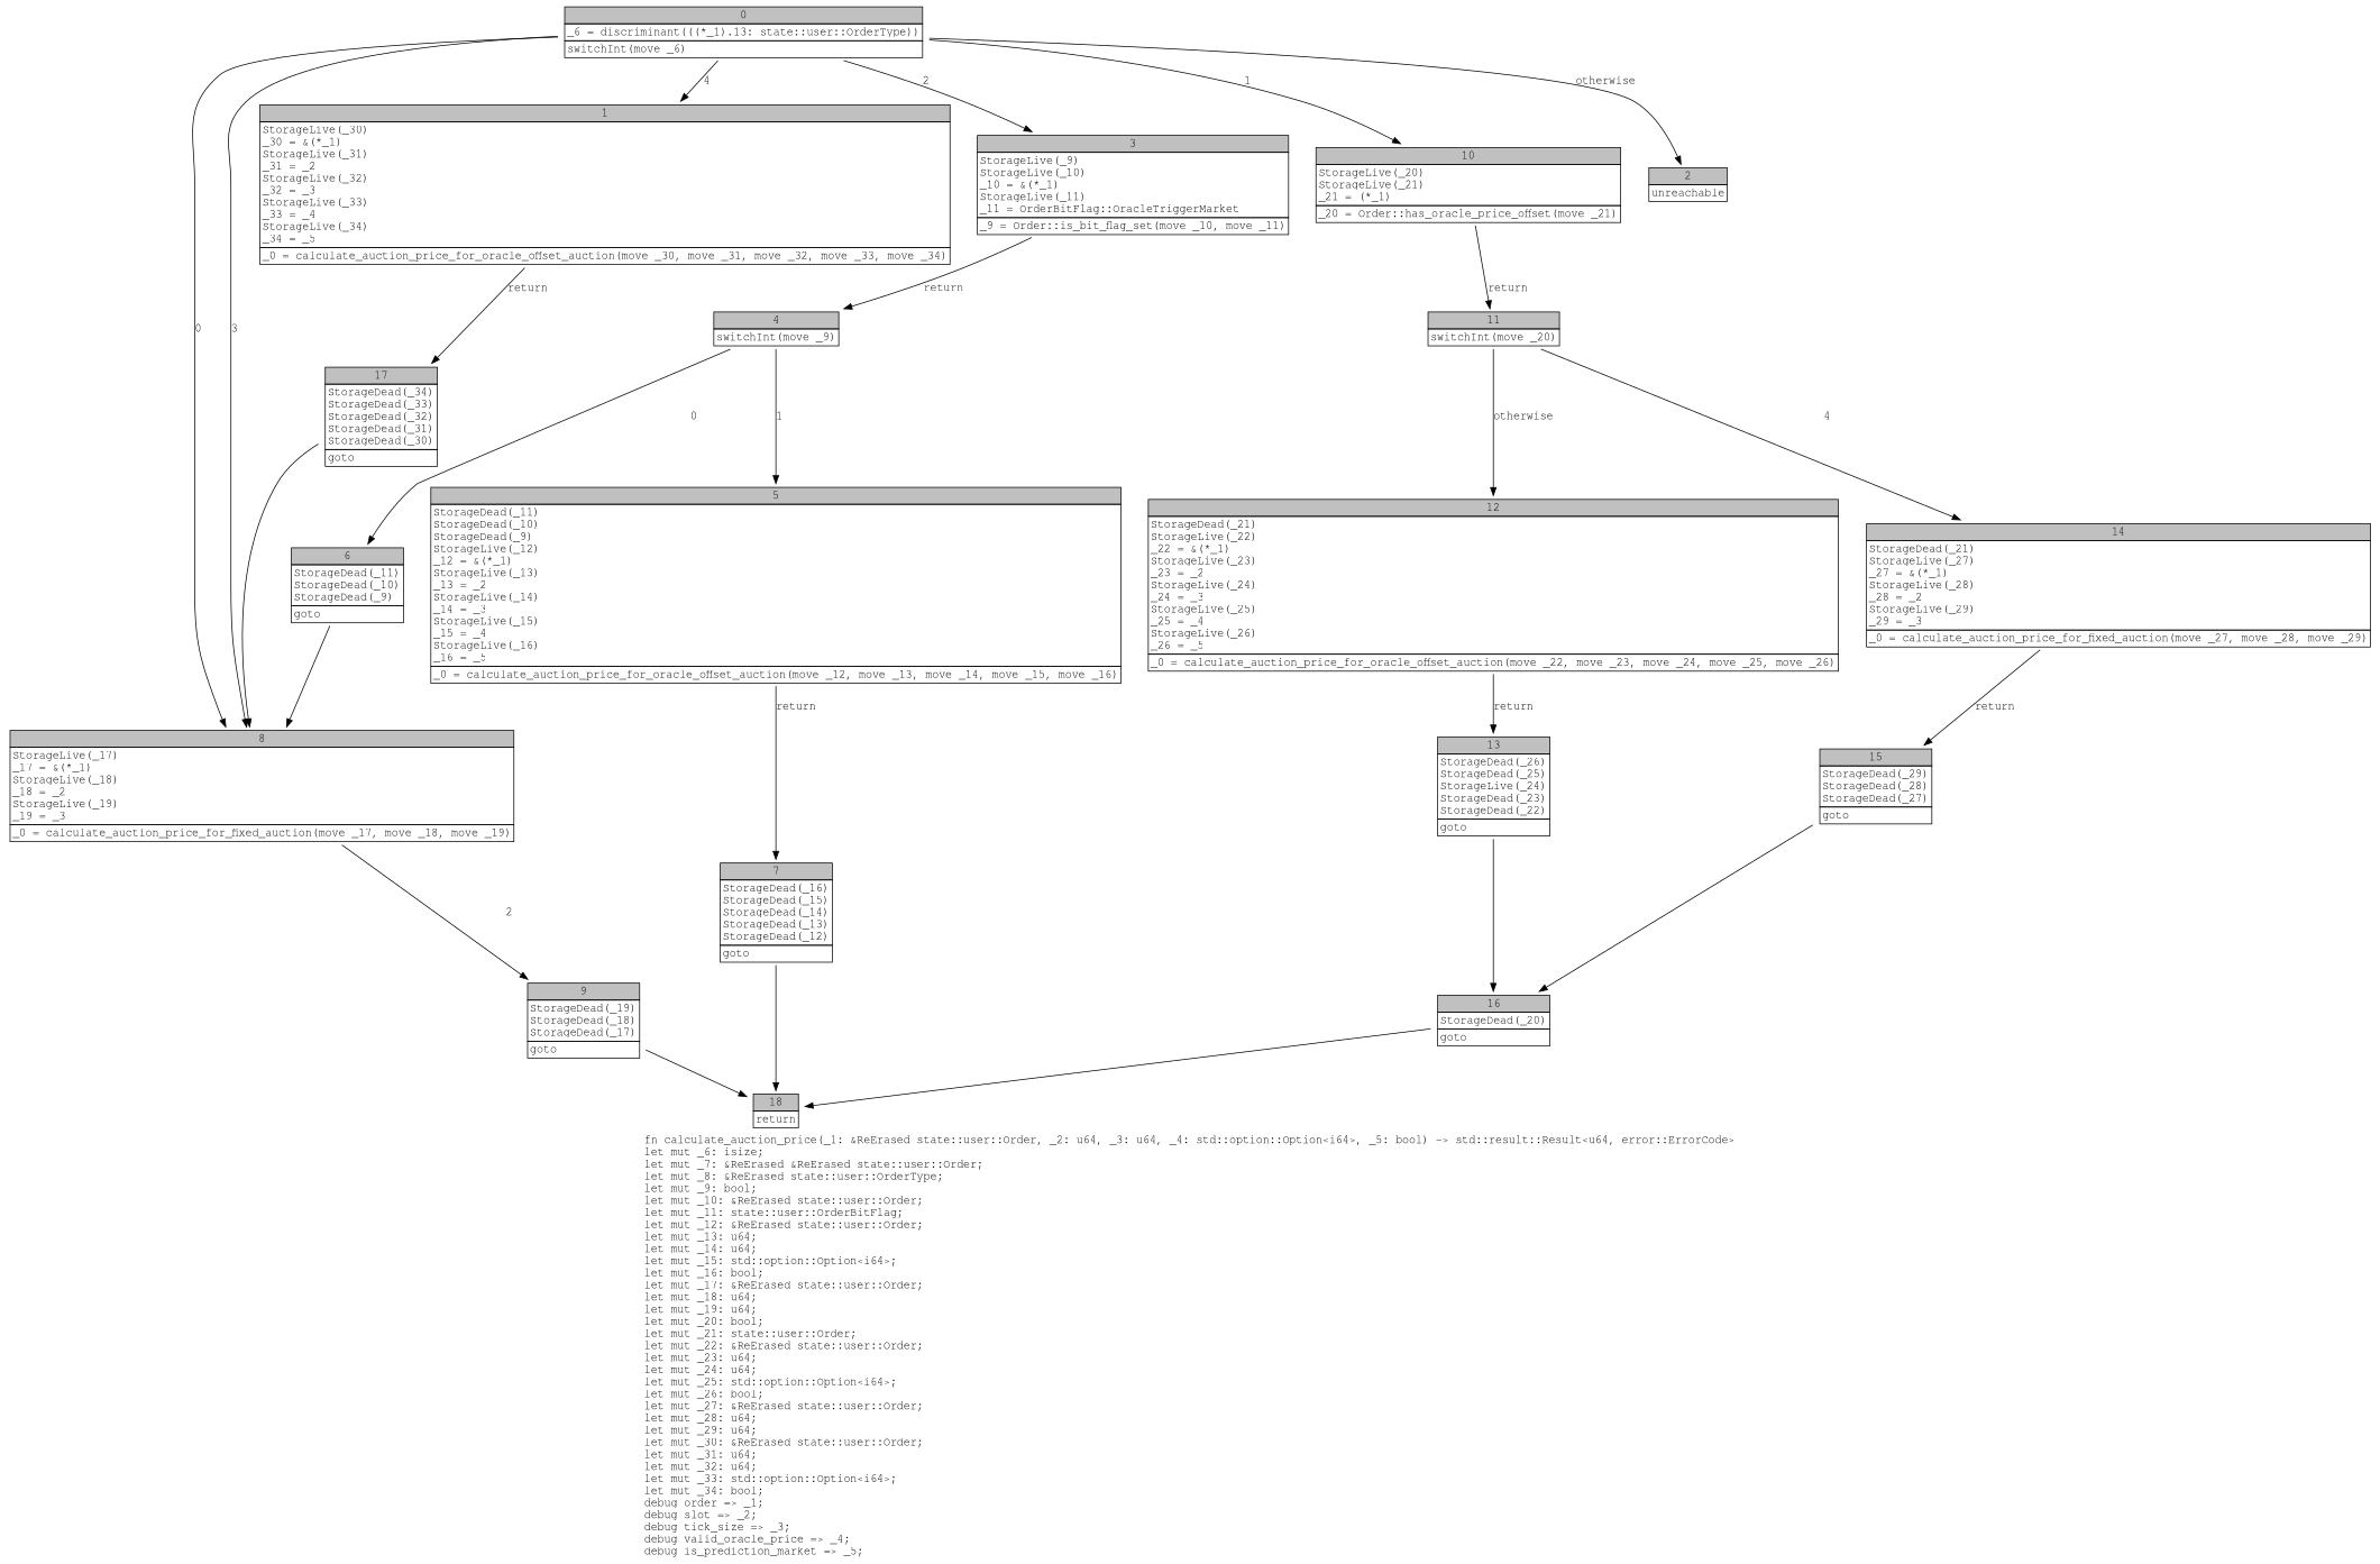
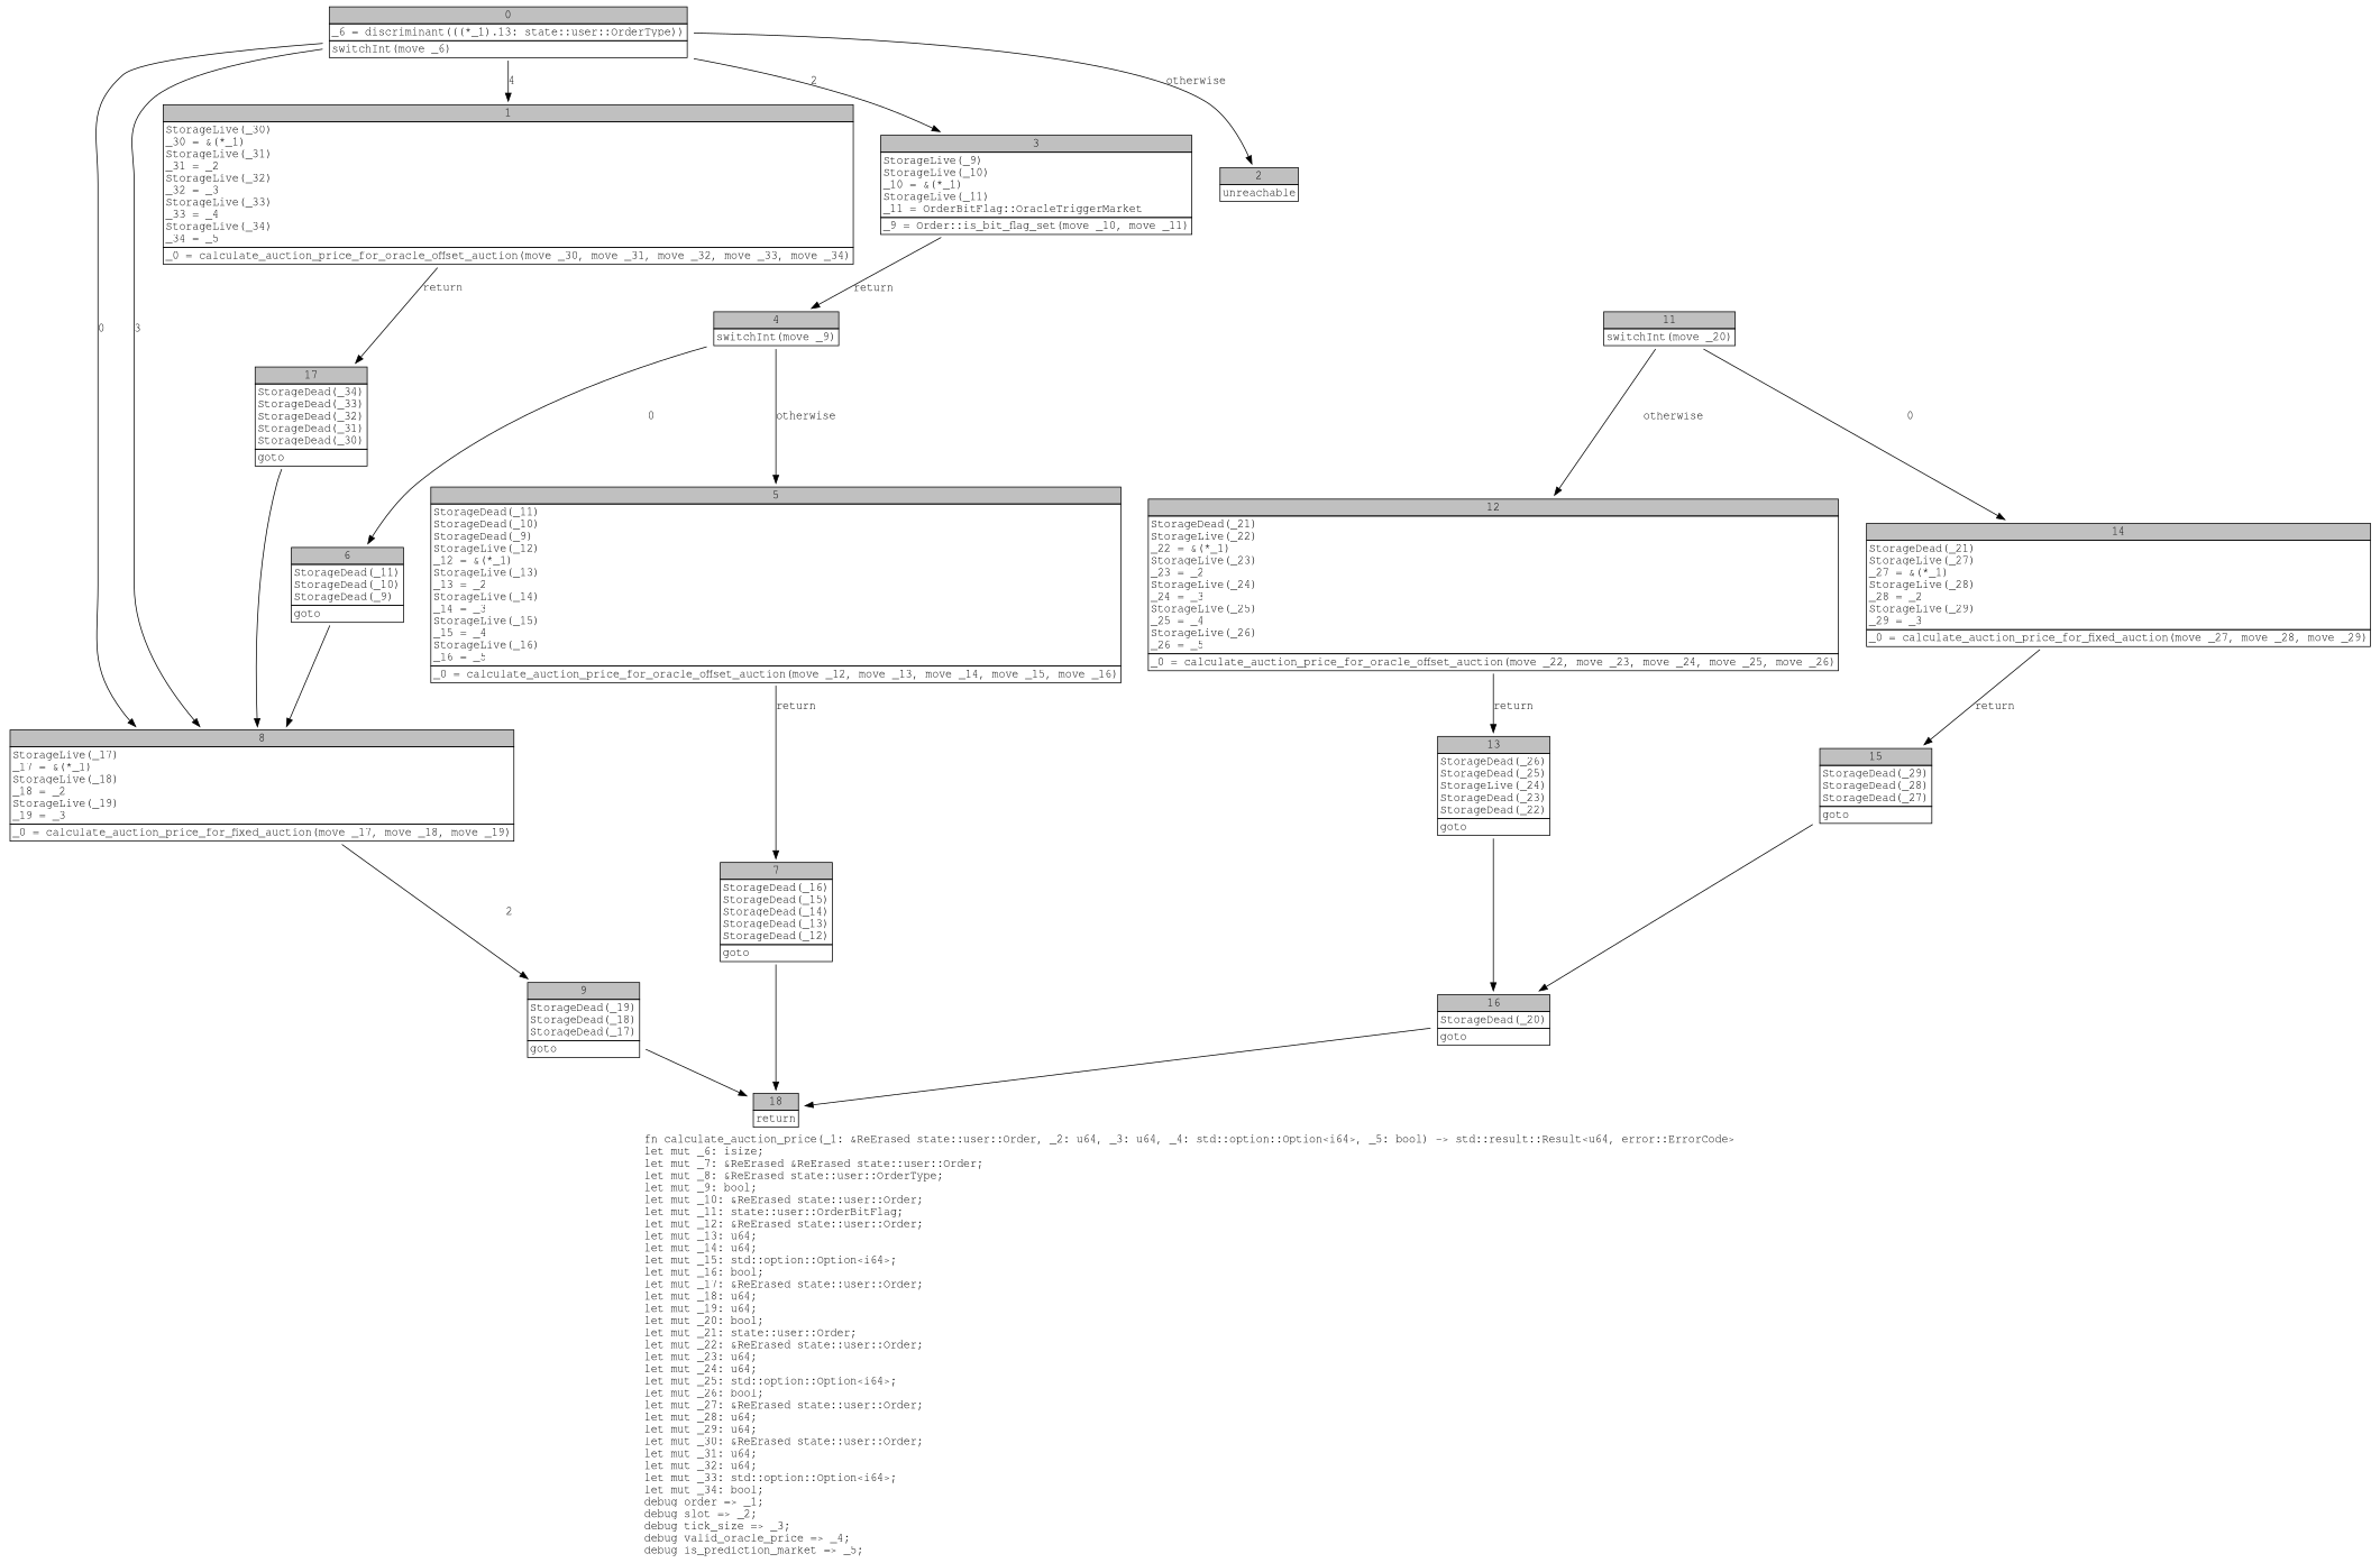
  digraph {
    fontname="Courier, monospace"
    label=<fn calculate_auction_price(_1: &amp;ReErased state::user::Order, _2: u64, _3: u64, _4: std::option::Option&lt;i64&gt;, _5: bool) -&gt; std::result::Result&lt;u64, error::ErrorCode&gt;<br align="left"/>let mut _6: isize;<br align="left"/>let mut _7: &amp;ReErased &amp;ReErased state::user::Order;<br align="left"/>let mut _8: &amp;ReErased state::user::OrderType;<br align="left"/>let mut _9: bool;<br align="left"/>let mut _10: &amp;ReErased state::user::Order;<br align="left"/>let mut _11: state::user::OrderBitFlag;<br align="left"/>let mut _12: &amp;ReErased state::user::Order;<br align="left"/>let mut _13: u64;<br align="left"/>let mut _14: u64;<br align="left"/>let mut _15: std::option::Option&lt;i64&gt;;<br align="left"/>let mut _16: bool;<br align="left"/>let mut _17: &amp;ReErased state::user::Order;<br align="left"/>let mut _18: u64;<br align="left"/>let mut _19: u64;<br align="left"/>let mut _20: bool;<br align="left"/>let mut _21: state::user::Order;<br align="left"/>let mut _22: &amp;ReErased state::user::Order;<br align="left"/>let mut _23: u64;<br align="left"/>let mut _24: u64;<br align="left"/>let mut _25: std::option::Option&lt;i64&gt;;<br align="left"/>let mut _26: bool;<br align="left"/>let mut _27: &amp;ReErased state::user::Order;<br align="left"/>let mut _28: u64;<br align="left"/>let mut _29: u64;<br align="left"/>let mut _30: &amp;ReErased state::user::Order;<br align="left"/>let mut _31: u64;<br align="left"/>let mut _32: u64;<br align="left"/>let mut _33: std::option::Option&lt;i64&gt;;<br align="left"/>let mut _34: bool;<br align="left"/>debug order =&gt; _1;<br align="left"/>debug slot =&gt; _2;<br align="left"/>debug tick_size =&gt; _3;<br align="left"/>debug valid_oracle_price =&gt; _4;<br align="left"/>debug is_prediction_market =&gt; _5;<br align="left"/>>
    node [fontname="Courier, monospace" shape=none]
    edge [fontname="Courier, monospace"]
    n1 [label=<<table border="0" cellborder="1" cellspacing="0"><tr><td bgcolor="gray" align="center" colspan="1">0</td></tr><tr><td align="left" balign="left">_6 = discriminant(((*_1).13: state::user::OrderType))<br/></td></tr><tr><td align="left">switchInt(move _6)</td></tr></table>>]
    n2 [label=<<table border="0" cellborder="1" cellspacing="0"><tr><td bgcolor="gray" align="center" colspan="1">1</td></tr><tr><td align="left" balign="left">StorageLive(_30)<br/>_30 = &amp;(*_1)<br/>StorageLive(_31)<br/>_31 = _2<br/>StorageLive(_32)<br/>_32 = _3<br/>StorageLive(_33)<br/>_33 = _4<br/>StorageLive(_34)<br/>_34 = _5<br/></td></tr><tr><td align="left">_0 = calculate_auction_price_for_oracle_offset_auction(move _30, move _31, move _32, move _33, move _34)</td></tr></table>>]
    n3 [label=<<table border="0" cellborder="1" cellspacing="0"><tr><td bgcolor="gray" align="center" colspan="1">2</td></tr><tr><td align="left">unreachable</td></tr></table>>]
    n4 [label=<<table border="0" cellborder="1" cellspacing="0"><tr><td bgcolor="gray" align="center" colspan="1">3</td></tr><tr><td align="left" balign="left">StorageLive(_9)<br/>StorageLive(_10)<br/>_10 = &amp;(*_1)<br/>StorageLive(_11)<br/>_11 = OrderBitFlag::OracleTriggerMarket<br/></td></tr><tr><td align="left">_9 = Order::is_bit_flag_set(move _10, move _11)</td></tr></table>>]
    n5 [label=<<table border="0" cellborder="1" cellspacing="0"><tr><td bgcolor="gray" align="center" colspan="1">8</td></tr><tr><td align="left" balign="left">StorageLive(_17)<br/>_17 = &amp;(*_1)<br/>StorageLive(_18)<br/>_18 = _2<br/>StorageLive(_19)<br/>_19 = _3<br/></td></tr><tr><td align="left">_0 = calculate_auction_price_for_fixed_auction(move _17, move _18, move _19)</td></tr></table>>]
-   n6 [label=<<table border="0" cellborder="1" cellspacing="0"><tr><td bgcolor="gray" align="center" colspan="1">10</td></tr><tr><td align="left" balign="left">StorageLive(_20)<br/>StorageLive(_21)<br/>_21 = (*_1)<br/></td></tr><tr><td align="left">_20 = Order::has_oracle_price_offset(move _21)</td></tr></table>>]
    n7 [label=<<table border="0" cellborder="1" cellspacing="0"><tr><td bgcolor="gray" align="center" colspan="1">17</td></tr><tr><td align="left" balign="left">StorageDead(_34)<br/>StorageDead(_33)<br/>StorageDead(_32)<br/>StorageDead(_31)<br/>StorageDead(_30)<br/></td></tr><tr><td align="left">goto</td></tr></table>>]
    n8 [label=<<table border="0" cellborder="1" cellspacing="0"><tr><td bgcolor="gray" align="center" colspan="1">4</td></tr><tr><td align="left">switchInt(move _9)</td></tr></table>>]
    n9 [label=<<table border="0" cellborder="1" cellspacing="0"><tr><td bgcolor="gray" align="center" colspan="1">9</td></tr><tr><td align="left" balign="left">StorageDead(_19)<br/>StorageDead(_18)<br/>StorageDead(_17)<br/></td></tr><tr><td align="left">goto</td></tr></table>>]
    n10 [label=<<table border="0" cellborder="1" cellspacing="0"><tr><td bgcolor="gray" align="center" colspan="1">11</td></tr><tr><td align="left">switchInt(move _20)</td></tr></table>>]
    n11 [label=<<table border="0" cellborder="1" cellspacing="0"><tr><td bgcolor="gray" align="center" colspan="1">5</td></tr><tr><td align="left" balign="left">StorageDead(_11)<br/>StorageDead(_10)<br/>StorageDead(_9)<br/>StorageLive(_12)<br/>_12 = &amp;(*_1)<br/>StorageLive(_13)<br/>_13 = _2<br/>StorageLive(_14)<br/>_14 = _3<br/>StorageLive(_15)<br/>_15 = _4<br/>StorageLive(_16)<br/>_16 = _5<br/></td></tr><tr><td align="left">_0 = calculate_auction_price_for_oracle_offset_auction(move _12, move _13, move _14, move _15, move _16)</td></tr></table>>]
    n12 [label=<<table border="0" cellborder="1" cellspacing="0"><tr><td bgcolor="gray" align="center" colspan="1">6</td></tr><tr><td align="left" balign="left">StorageDead(_11)<br/>StorageDead(_10)<br/>StorageDead(_9)<br/></td></tr><tr><td align="left">goto</td></tr></table>>]
    n13 [label=<<table border="0" cellborder="1" cellspacing="0"><tr><td bgcolor="gray" align="center" colspan="1">7</td></tr><tr><td align="left" balign="left">StorageDead(_16)<br/>StorageDead(_15)<br/>StorageDead(_14)<br/>StorageDead(_13)<br/>StorageDead(_12)<br/></td></tr><tr><td align="left">goto</td></tr></table>>]
    n14 [label=<<table border="0" cellborder="1" cellspacing="0"><tr><td bgcolor="gray" align="center" colspan="1">18</td></tr><tr><td align="left">return</td></tr></table>>]
    n15 [label=<<table border="0" cellborder="1" cellspacing="0"><tr><td bgcolor="gray" align="center" colspan="1">12</td></tr><tr><td align="left" balign="left">StorageDead(_21)<br/>StorageLive(_22)<br/>_22 = &amp;(*_1)<br/>StorageLive(_23)<br/>_23 = _2<br/>StorageLive(_24)<br/>_24 = _3<br/>StorageLive(_25)<br/>_25 = _4<br/>StorageLive(_26)<br/>_26 = _5<br/></td></tr><tr><td align="left">_0 = calculate_auction_price_for_oracle_offset_auction(move _22, move _23, move _24, move _25, move _26)</td></tr></table>>]
    n16 [label=<<table border="0" cellborder="1" cellspacing="0"><tr><td bgcolor="gray" align="center" colspan="1">14</td></tr><tr><td align="left" balign="left">StorageDead(_21)<br/>StorageLive(_27)<br/>_27 = &amp;(*_1)<br/>StorageLive(_28)<br/>_28 = _2<br/>StorageLive(_29)<br/>_29 = _3<br/></td></tr><tr><td align="left">_0 = calculate_auction_price_for_fixed_auction(move _27, move _28, move _29)</td></tr></table>>]
    n17 [label=<<table border="0" cellborder="1" cellspacing="0"><tr><td bgcolor="gray" align="center" colspan="1">13</td></tr><tr><td align="left" balign="left">StorageDead(_26)<br/>StorageDead(_25)<br/>StorageLive(_24)<br/>StorageDead(_23)<br/>StorageDead(_22)<br/></td></tr><tr><td align="left">goto</td></tr></table>>]
    n18 [label=<<table border="0" cellborder="1" cellspacing="0"><tr><td bgcolor="gray" align="center" colspan="1">15</td></tr><tr><td align="left" balign="left">StorageDead(_29)<br/>StorageDead(_28)<br/>StorageDead(_27)<br/></td></tr><tr><td align="left">goto</td></tr></table>>]
    n19 [label=<<table border="0" cellborder="1" cellspacing="0"><tr><td bgcolor="gray" align="center" colspan="1">16</td></tr><tr><td align="left" balign="left">StorageDead(_20)<br/></td></tr><tr><td align="left">goto</td></tr></table>>]
    n1 -> n2 [label=4]
    n1 -> n3 [label=otherwise]
    n1 -> n4 [label=2]
    n1 -> n5 [label=0]
    n1 -> n5 [label=3]
-   n1 -> n6 [label=1]
    n2 -> n7 [label=return]
    n4 -> n8 [label=return]
    n5 -> n9 [label=2]
-   n6 -> n10 [label=return]
    n7 -> n5
-   n8 -> n11 [label=1]
+   n8 -> n11 [label=otherwise]
    n8 -> n12 [label=0]
    n9 -> n14
    n10 -> n15 [label=otherwise]
-   n10 -> n16 [label=4]
+   n10 -> n16 [label=0]
    n11 -> n13 [label=return]
    n12 -> n5
    n13 -> n14
    n15 -> n17 [label=return]
    n16 -> n18 [label=return]
    n17 -> n19
    n18 -> n19
    n19 -> n14
  }
